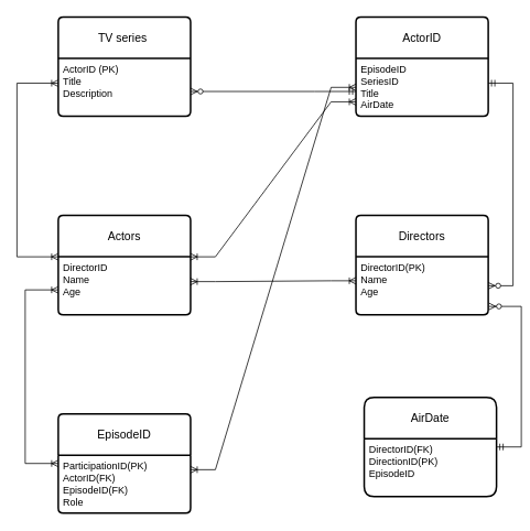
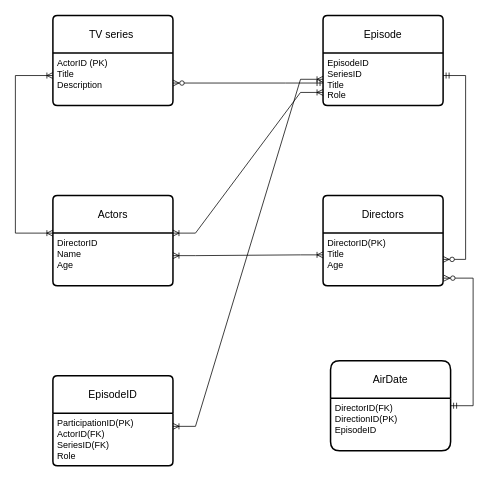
  <mxCell id="0" />
  <mxCell id="1" parent="0" />
  <mxCell id="2" value="Actors" style="swimlane;childLayout=stackLayout;horizontal=1;startSize=50;horizontalStack=0;rounded=1;fontSize=14;fontStyle=0;strokeWidth=2;resizeParent=0;resizeLast=1;shadow=0;dashed=0;align=center;arcSize=4;whiteSpace=wrap;html=1;" parent="1" vertex="1"><mxGeometry x="70" y="260" width="160" height="120" as="geometry" /></mxCell>
  <mxCell id="3" value="DirectorID&lt;div&gt;Name&lt;/div&gt;&lt;div&gt;Age&lt;/div&gt;" style="align=left;strokeColor=none;fillColor=none;spacingLeft=4;fontSize=12;verticalAlign=top;resizable=0;rotatable=0;part=1;html=1;" parent="2" vertex="1"><mxGeometry y="50" width="160" height="70" as="geometry" /></mxCell>
- <mxCell id="4" value="ActorID" style="swimlane;childLayout=stackLayout;horizontal=1;startSize=50;horizontalStack=0;rounded=1;fontSize=14;fontStyle=0;strokeWidth=2;resizeParent=0;resizeLast=1;shadow=0;dashed=0;align=center;arcSize=4;whiteSpace=wrap;html=1;" parent="1" vertex="1"><mxGeometry x="430" y="20" width="160" height="120" as="geometry" /></mxCell>
- <mxCell id="5" value="EpisodeID&lt;div&gt;SeriesID&lt;/div&gt;&lt;div&gt;Title&lt;/div&gt;&lt;div&gt;AirDate&lt;/div&gt;" style="align=left;strokeColor=none;fillColor=none;spacingLeft=4;fontSize=12;verticalAlign=top;resizable=0;rotatable=0;part=1;html=1;" parent="4" vertex="1"><mxGeometry y="50" width="160" height="70" as="geometry" /></mxCell>
+ <mxCell id="4" value="Episode" style="swimlane;childLayout=stackLayout;horizontal=1;startSize=50;horizontalStack=0;rounded=1;fontSize=14;fontStyle=0;strokeWidth=2;resizeParent=0;resizeLast=1;shadow=0;dashed=0;align=center;arcSize=4;whiteSpace=wrap;html=1;" parent="1" vertex="1"><mxGeometry x="430" y="20" width="160" height="120" as="geometry" /></mxCell>
+ <mxCell id="5" value="EpisodeID&lt;div&gt;SeriesID&lt;/div&gt;&lt;div&gt;Title&lt;/div&gt;&lt;div&gt;Role&lt;/div&gt;" style="align=left;strokeColor=none;fillColor=none;spacingLeft=4;fontSize=12;verticalAlign=top;resizable=0;rotatable=0;part=1;html=1;" parent="4" vertex="1"><mxGeometry y="50" width="160" height="70" as="geometry" /></mxCell>
  <mxCell id="6" value="" style="fontSize=12;html=1;endArrow=ERzeroToMany;startArrow=ERmandOne;rounded=0;edgeStyle=elbowEdgeStyle;exitX=0;exitY=0.75;exitDx=0;exitDy=0;" parent="4" source="4" edge="1"><mxGeometry width="100" height="100" relative="1" as="geometry"><mxPoint x="70" y="90" as="sourcePoint" /><mxPoint x="-200" y="90" as="targetPoint" /><Array as="points"><mxPoint x="-50" y="105" /></Array></mxGeometry></mxCell>
  <mxCell id="7" value="TV series&amp;nbsp;" style="swimlane;childLayout=stackLayout;horizontal=1;startSize=50;horizontalStack=0;rounded=1;fontSize=14;fontStyle=0;strokeWidth=2;resizeParent=0;resizeLast=1;shadow=0;dashed=0;align=center;arcSize=4;whiteSpace=wrap;html=1;" parent="1" vertex="1"><mxGeometry x="70" y="20" width="160" height="120" as="geometry" /></mxCell>
  <mxCell id="8" value="ActorID (PK)&lt;div&gt;Title&lt;/div&gt;&lt;div&gt;Description&lt;/div&gt;" style="align=left;strokeColor=none;fillColor=none;spacingLeft=4;fontSize=12;verticalAlign=top;resizable=0;rotatable=0;part=1;html=1;" parent="7" vertex="1"><mxGeometry y="50" width="160" height="70" as="geometry" /></mxCell>
  <mxCell id="9" value="Directors" style="swimlane;childLayout=stackLayout;horizontal=1;startSize=50;horizontalStack=0;rounded=1;fontSize=14;fontStyle=0;strokeWidth=2;resizeParent=0;resizeLast=1;shadow=0;dashed=0;align=center;arcSize=4;whiteSpace=wrap;html=1;" parent="1" vertex="1"><mxGeometry x="430" y="260" width="160" height="120" as="geometry" /></mxCell>
- <mxCell id="10" value="DirectorID(PK)&lt;div&gt;Name&lt;/div&gt;&lt;div&gt;Age&lt;/div&gt;" style="align=left;strokeColor=none;fillColor=none;spacingLeft=4;fontSize=12;verticalAlign=top;resizable=0;rotatable=0;part=1;html=1;" parent="9" vertex="1"><mxGeometry y="50" width="160" height="70" as="geometry" /></mxCell>
+ <mxCell id="10" value="DirectorID(PK)&lt;div&gt;Title&lt;/div&gt;&lt;div&gt;Age&lt;/div&gt;" style="align=left;strokeColor=none;fillColor=none;spacingLeft=4;fontSize=12;verticalAlign=top;resizable=0;rotatable=0;part=1;html=1;" parent="9" vertex="1"><mxGeometry y="50" width="160" height="70" as="geometry" /></mxCell>
  <mxCell id="11" value="" style="edgeStyle=entityRelationEdgeStyle;fontSize=12;html=1;endArrow=ERoneToMany;startArrow=ERoneToMany;rounded=0;entryX=0;entryY=0.75;entryDx=0;entryDy=0;" parent="1" target="5" edge="1"><mxGeometry width="100" height="100" relative="1" as="geometry"><mxPoint x="230" y="310" as="sourcePoint" /><mxPoint x="330" y="210" as="targetPoint" /><Array as="points"><mxPoint x="400" y="120" /></Array></mxGeometry></mxCell>
  <mxCell id="12" value="" style="edgeStyle=entityRelationEdgeStyle;fontSize=12;html=1;endArrow=ERzeroToMany;startArrow=ERmandOne;rounded=0;" parent="1" target="10" edge="1"><mxGeometry width="100" height="100" relative="1" as="geometry"><mxPoint x="590" y="100" as="sourcePoint" /><mxPoint x="690" y="0" as="targetPoint" /></mxGeometry></mxCell>
  <mxCell id="13" value="" style="edgeStyle=entityRelationEdgeStyle;fontSize=12;html=1;endArrow=ERoneToMany;startArrow=ERoneToMany;rounded=0;entryX=0;entryY=0.414;entryDx=0;entryDy=0;entryPerimeter=0;" parent="1" target="10" edge="1"><mxGeometry width="100" height="100" relative="1" as="geometry"><mxPoint x="230" y="340" as="sourcePoint" /><mxPoint x="330" y="240" as="targetPoint" /></mxGeometry></mxCell>
  <mxCell id="14" value="EpisodeID" style="swimlane;childLayout=stackLayout;horizontal=1;startSize=50;horizontalStack=0;rounded=1;fontSize=14;fontStyle=0;strokeWidth=2;resizeParent=0;resizeLast=1;shadow=0;dashed=0;align=center;arcSize=4;whiteSpace=wrap;html=1;" parent="1" vertex="1"><mxGeometry x="70" y="500" width="160" height="120" as="geometry" /></mxCell>
- <mxCell id="15" value="ParticipationID(PK)&lt;div&gt;ActorID(FK)&lt;/div&gt;&lt;div&gt;EpisodeID(FK)&lt;/div&gt;&lt;div&gt;Role&lt;/div&gt;" style="align=left;strokeColor=none;fillColor=none;spacingLeft=4;fontSize=12;verticalAlign=top;resizable=0;rotatable=0;part=1;html=1;" parent="14" vertex="1"><mxGeometry y="50" width="160" height="70" as="geometry" /></mxCell>
+ <mxCell id="15" value="ParticipationID(PK)&lt;div&gt;ActorID(FK)&lt;/div&gt;&lt;div&gt;SeriesID(FK)&lt;/div&gt;&lt;div&gt;Role&lt;/div&gt;" style="align=left;strokeColor=none;fillColor=none;spacingLeft=4;fontSize=12;verticalAlign=top;resizable=0;rotatable=0;part=1;html=1;" parent="14" vertex="1"><mxGeometry y="50" width="160" height="70" as="geometry" /></mxCell>
  <mxCell id="16" value="AirDate" style="swimlane;childLayout=stackLayout;horizontal=1;startSize=50;horizontalStack=0;rounded=1;fontSize=14;fontStyle=0;strokeWidth=2;resizeParent=0;resizeLast=1;shadow=0;dashed=0;align=center;arcSize=8;whiteSpace=wrap;html=1;" parent="1" vertex="1"><mxGeometry x="440" y="480" width="160" height="120" as="geometry" /></mxCell>
  <mxCell id="17" value="DirectorID(FK)&lt;br&gt;&lt;div&gt;DirectionID(PK)&lt;/div&gt;&lt;div&gt;EpisodeID&lt;/div&gt;" style="align=left;strokeColor=none;fillColor=none;spacingLeft=4;fontSize=12;verticalAlign=top;resizable=0;rotatable=0;part=1;html=1;" parent="16" vertex="1"><mxGeometry y="50" width="160" height="70" as="geometry" /></mxCell>
  <mxCell id="18" value="" style="edgeStyle=entityRelationEdgeStyle;fontSize=12;html=1;endArrow=ERoneToMany;startArrow=ERoneToMany;rounded=0;exitX=1;exitY=0.25;exitDx=0;exitDy=0;" parent="1" source="15" target="5" edge="1"><mxGeometry width="100" height="100" relative="1" as="geometry"><mxPoint x="220" y="540" as="sourcePoint" /><mxPoint x="320" y="440" as="targetPoint" /></mxGeometry></mxCell>
  <mxCell id="19" value="" style="edgeStyle=entityRelationEdgeStyle;fontSize=12;html=1;endArrow=ERzeroToMany;startArrow=ERmandOne;rounded=0;entryX=1.006;entryY=0.857;entryDx=0;entryDy=0;entryPerimeter=0;" parent="1" target="10" edge="1"><mxGeometry width="100" height="100" relative="1" as="geometry"><mxPoint x="600" y="540" as="sourcePoint" /><mxPoint x="700" y="440" as="targetPoint" /></mxGeometry></mxCell>
- <mxCell id="20" value="" style="edgeStyle=orthogonalEdgeStyle;fontSize=12;html=1;endArrow=ERoneToMany;startArrow=ERoneToMany;rounded=0;entryX=0;entryY=0.75;entryDx=0;entryDy=0;exitX=0;exitY=0.5;exitDx=0;exitDy=0;" parent="1" source="14" target="2" edge="1"><mxGeometry width="100" height="100" relative="1" as="geometry"><mxPoint y="460" as="sourcePoint" x="-50" /><mxPoint x="50" y="360" as="targetPoint" /><Array as="points"><mxPoint x="30" y="560" /><mxPoint x="30" y="350" /></Array></mxGeometry></mxCell>
  <mxCell id="21" value="" style="edgeStyle=orthogonalEdgeStyle;fontSize=12;html=1;endArrow=ERoneToMany;startArrow=ERoneToMany;rounded=0;entryX=0;entryY=0.75;entryDx=0;entryDy=0;exitX=0;exitY=0.5;exitDx=0;exitDy=0;" parent="1" edge="1"><mxGeometry width="100" height="100" relative="1" as="geometry"><mxPoint x="70" y="310" as="sourcePoint" /><mxPoint x="70" y="100" as="targetPoint" /><Array as="points"><mxPoint x="20" y="310" /><mxPoint x="20" y="100" /></Array></mxGeometry></mxCell>
